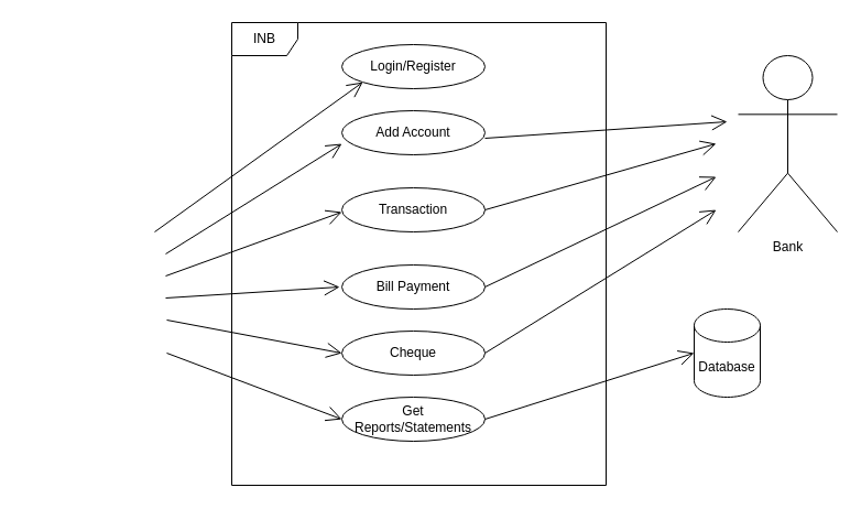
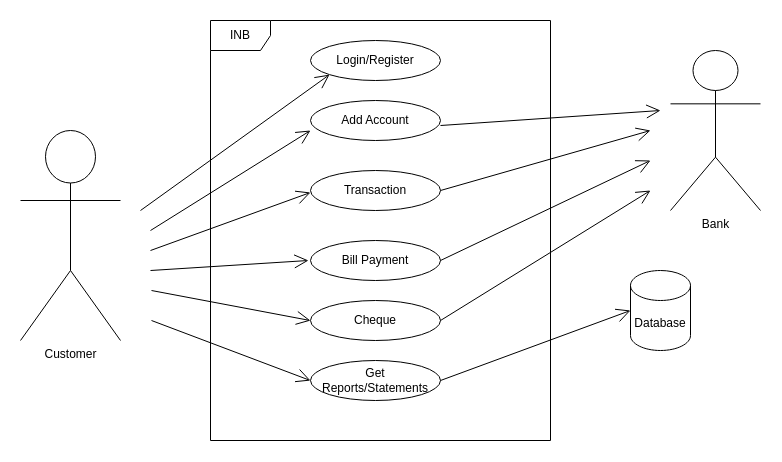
  <mxCell id="0" />
  <mxCell id="1" parent="0" />
  <mxCell id="2" value="Login/Register" style="ellipse;whiteSpace=wrap;html=1;" vertex="1" parent="1"><mxGeometry x="310" y="40" width="130" height="40" as="geometry" /></mxCell>
  <mxCell id="3" value="Add Account" style="ellipse;whiteSpace=wrap;html=1;" vertex="1" parent="1"><mxGeometry x="310" y="100" width="130" height="40" as="geometry" /></mxCell>
  <mxCell id="4" value="Transaction" style="ellipse;whiteSpace=wrap;html=1;" vertex="1" parent="1"><mxGeometry x="310" y="170" width="130" height="40" as="geometry" /></mxCell>
  <mxCell id="5" value="Get Reports/Statements" style="ellipse;whiteSpace=wrap;html=1;" vertex="1" parent="1"><mxGeometry x="310" y="360" width="130" height="40" as="geometry" /></mxCell>
  <mxCell id="6" value="Cheque" style="ellipse;whiteSpace=wrap;html=1;" vertex="1" parent="1"><mxGeometry x="310" y="300" width="130" height="40" as="geometry" /></mxCell>
  <mxCell id="7" value="Bill Payment" style="ellipse;whiteSpace=wrap;html=1;" vertex="1" parent="1"><mxGeometry x="310" y="240" width="130" height="40" as="geometry" /></mxCell>
+ <mxCell id="8" value="Customer" style="shape=umlActor;verticalLabelPosition=bottom;verticalAlign=top;html=1;outlineConnect=0;" vertex="1" parent="1"><mxGeometry x="20" y="130" width="100" height="210" as="geometry" /></mxCell>
  <mxCell id="9" value="Bank" style="shape=umlActor;verticalLabelPosition=bottom;verticalAlign=top;html=1;outlineConnect=0;" vertex="1" parent="1"><mxGeometry x="670" y="50" width="90" height="160" as="geometry" /></mxCell>
- <mxCell id="10" value="Database" style="shape=cylinder3;whiteSpace=wrap;html=1;boundedLbl=1;backgroundOutline=1;size=15;" vertex="1" parent="1"><mxGeometry x="630" y="280" width="60" height="80" as="geometry" /></mxCell>
+ <mxCell id="10" value="Database" style="shape=cylinder3;whiteSpace=wrap;html=1;boundedLbl=1;backgroundOutline=1;size=15;" vertex="1" parent="1"><mxGeometry x="630" y="270" width="60" height="80" as="geometry" /></mxCell>
  <mxCell id="11" value="INB" style="shape=umlFrame;whiteSpace=wrap;html=1;pointerEvents=0;" vertex="1" parent="1"><mxGeometry x="210" y="20" width="340" height="420" as="geometry" /></mxCell>
  <mxCell id="12" value="" style="endArrow=open;endFill=1;endSize=12;html=1;rounded=0;entryX=0;entryY=1;entryDx=0;entryDy=0;" edge="1" parent="1" target="2"><mxGeometry width="160" relative="1" as="geometry"><mxPoint x="140" y="210" as="sourcePoint" /><mxPoint x="480" y="230" as="targetPoint" /></mxGeometry></mxCell>
  <mxCell id="13" value="" style="endArrow=open;endFill=1;endSize=12;html=1;rounded=0;" edge="1" parent="1"><mxGeometry width="160" relative="1" as="geometry"><mxPoint x="150" y="230" as="sourcePoint" /><mxPoint x="310" y="130" as="targetPoint" /></mxGeometry></mxCell>
  <mxCell id="14" value="" style="endArrow=open;endFill=1;endSize=12;html=1;rounded=0;entryX=0;entryY=1;entryDx=0;entryDy=0;" edge="1" parent="1"><mxGeometry width="160" relative="1" as="geometry"><mxPoint x="150" y="250" as="sourcePoint" /><mxPoint x="310" y="192" as="targetPoint" /></mxGeometry></mxCell>
  <mxCell id="15" value="" style="endArrow=open;endFill=1;endSize=12;html=1;rounded=0;entryX=0;entryY=1;entryDx=0;entryDy=0;" edge="1" parent="1"><mxGeometry width="160" relative="1" as="geometry"><mxPoint x="151" y="290" as="sourcePoint" /><mxPoint x="310" y="320.07" as="targetPoint" /></mxGeometry></mxCell>
  <mxCell id="16" value="" style="endArrow=open;endFill=1;endSize=12;html=1;rounded=0;entryX=0;entryY=1;entryDx=0;entryDy=0;" edge="1" parent="1"><mxGeometry width="160" relative="1" as="geometry"><mxPoint x="150" y="270" as="sourcePoint" /><mxPoint x="308" y="260" as="targetPoint" /></mxGeometry></mxCell>
  <mxCell id="17" value="" style="endArrow=open;endFill=1;endSize=12;html=1;rounded=0;entryX=0;entryY=1;entryDx=0;entryDy=0;" edge="1" parent="1"><mxGeometry width="160" relative="1" as="geometry"><mxPoint x="151" y="320" as="sourcePoint" /><mxPoint x="310" y="380.07" as="targetPoint" /></mxGeometry></mxCell>
  <mxCell id="18" value="" style="endArrow=open;endFill=1;endSize=12;html=1;rounded=0;entryX=0;entryY=0.5;entryDx=0;entryDy=0;exitX=1;exitY=0.5;exitDx=0;exitDy=0;entryPerimeter=0;" edge="1" parent="1" source="5" target="10"><mxGeometry width="160" relative="1" as="geometry"><mxPoint x="471" y="320" as="sourcePoint" /><mxPoint x="630" y="350.07" as="targetPoint" /></mxGeometry></mxCell>
  <mxCell id="19" value="" style="endArrow=open;endFill=1;endSize=12;html=1;rounded=0;" edge="1" parent="1"><mxGeometry width="160" relative="1" as="geometry"><mxPoint x="440" y="320" as="sourcePoint" /><mxPoint x="650" y="190" as="targetPoint" /></mxGeometry></mxCell>
  <mxCell id="20" value="" style="endArrow=open;endFill=1;endSize=12;html=1;rounded=0;" edge="1" parent="1"><mxGeometry width="160" relative="1" as="geometry"><mxPoint x="440" y="260" as="sourcePoint" /><mxPoint x="650" y="160" as="targetPoint" /></mxGeometry></mxCell>
  <mxCell id="21" value="" style="endArrow=open;endFill=1;endSize=12;html=1;rounded=0;" edge="1" parent="1"><mxGeometry width="160" relative="1" as="geometry"><mxPoint x="440" y="190" as="sourcePoint" /><mxPoint x="650" y="130" as="targetPoint" /></mxGeometry></mxCell>
  <mxCell id="22" value="" style="endArrow=open;endFill=1;endSize=12;html=1;rounded=0;" edge="1" parent="1"><mxGeometry width="160" relative="1" as="geometry"><mxPoint x="440" y="125" as="sourcePoint" /><mxPoint x="660" y="110" as="targetPoint" /></mxGeometry></mxCell>
